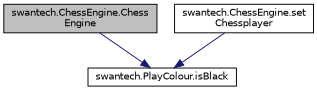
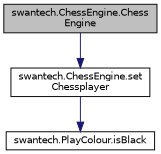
  digraph {
    rankdir=TB
    node [color=black fillcolor=white fontname=Helvetica fontsize=10 shape=record style=filled]
    edge [color=midnightblue fontname=Helvetica fontsize=10 labelfontname=Helvetica labelfontsize=10 style=solid]
    n1 [fillcolor=grey75 fontcolor=black height=0.2 label="swantech.ChessEngine.Chess\lEngine" width=0.4]
    n2 [height=0.2 label="swantech.ChessEngine.set\lChessplayer" width=0.4]
    n3 [height=0.2 label="swantech.PlayColour.isBlack" width=0.4]
-   n1 -> n3
+   n1 -> n2
    n2 -> n3
  }
